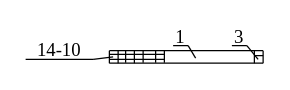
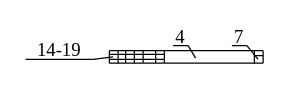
  <mxCell id="0" />
  <mxCell id="1" parent="0" />
  <mxCell id="2" value="" style="rounded=0;whiteSpace=wrap;html=1;fontSize=15;noLabel=1;fontColor=none;strokeColor=none;" vertex="1" parent="1"><mxGeometry x="138" y="22" width="11" height="16" as="geometry" /></mxCell>
  <mxCell id="3" value="" style="rounded=0;whiteSpace=wrap;html=1;fontSize=15;noLabel=1;fontColor=none;strokeColor=none;" parent="1" vertex="1"><mxGeometry x="184" y="22" width="14" height="16" as="geometry" /></mxCell>
  <mxCell id="4" value="" style="rounded=0;whiteSpace=wrap;html=1;fontSize=15;noLabel=1;fontColor=none;strokeColor=none;" parent="1" vertex="1"><mxGeometry x="25" y="33" width="45" height="16" as="geometry" /></mxCell>
  <mxCell id="5" value="" style="endArrow=none;html=1;fontSize=15;" parent="1" edge="1"><mxGeometry width="50" height="50" relative="1" as="geometry"><mxPoint x="87" y="50" as="sourcePoint" /><mxPoint x="87" y="40" as="targetPoint" /></mxGeometry></mxCell>
  <mxCell id="6" value="" style="endArrow=none;html=1;fontSize=15;" parent="1" edge="1"><mxGeometry width="50" height="50" relative="1" as="geometry"><mxPoint x="87" y="50" as="sourcePoint" /><mxPoint x="210" y="50" as="targetPoint" /></mxGeometry></mxCell>
  <mxCell id="7" value="" style="endArrow=none;html=1;fontSize=15;" parent="1" edge="1"><mxGeometry width="50" height="50" relative="1" as="geometry"><mxPoint x="210" y="50" as="sourcePoint" /><mxPoint x="210" y="40" as="targetPoint" /></mxGeometry></mxCell>
  <mxCell id="8" value="" style="endArrow=none;html=1;fontSize=15;" parent="1" edge="1"><mxGeometry width="50" height="50" relative="1" as="geometry"><mxPoint x="94" y="50" as="sourcePoint" /><mxPoint x="94" y="40" as="targetPoint" /></mxGeometry></mxCell>
  <mxCell id="9" value="" style="endArrow=none;html=1;fontSize=15;" parent="1" edge="1"><mxGeometry width="50" height="50" relative="1" as="geometry"><mxPoint x="100" y="49.67" as="sourcePoint" /><mxPoint x="100" y="40" as="targetPoint" /></mxGeometry></mxCell>
  <mxCell id="10" value="" style="endArrow=none;html=1;fontSize=15;" parent="1" edge="1"><mxGeometry width="50" height="50" relative="1" as="geometry"><mxPoint x="107" y="50" as="sourcePoint" /><mxPoint x="107" y="40" as="targetPoint" /></mxGeometry></mxCell>
  <mxCell id="11" value="" style="endArrow=none;html=1;fontSize=15;" parent="1" edge="1"><mxGeometry width="50" height="50" relative="1" as="geometry"><mxPoint x="114" y="49.67" as="sourcePoint" /><mxPoint x="114" y="40" as="targetPoint" /></mxGeometry></mxCell>
  <mxCell id="12" value="" style="endArrow=none;html=1;fontSize=15;" parent="1" edge="1"><mxGeometry width="50" height="50" relative="1" as="geometry"><mxPoint x="124" y="49.67" as="sourcePoint" /><mxPoint x="124" y="40" as="targetPoint" /></mxGeometry></mxCell>
  <mxCell id="13" value="" style="endArrow=none;html=1;fontSize=15;" parent="1" edge="1"><mxGeometry width="50" height="50" relative="1" as="geometry"><mxPoint x="131" y="49.67" as="sourcePoint" /><mxPoint x="131" y="40" as="targetPoint" /></mxGeometry></mxCell>
  <mxCell id="14" value="" style="endArrow=none;html=1;fontSize=15;" parent="1" edge="1"><mxGeometry width="50" height="50" relative="1" as="geometry"><mxPoint x="87" y="40" as="sourcePoint" /><mxPoint x="210" y="40" as="targetPoint" /></mxGeometry></mxCell>
  <mxCell id="15" value="" style="endArrow=none;html=1;fontSize=15;" parent="1" edge="1"><mxGeometry width="50" height="50" relative="1" as="geometry"><mxPoint x="203" y="50" as="sourcePoint" /><mxPoint x="203" y="40" as="targetPoint" /></mxGeometry></mxCell>
  <mxCell id="16" value="" style="endArrow=none;html=1;fontSize=15;" parent="1" edge="1"><mxGeometry width="50" height="50" relative="1" as="geometry"><mxPoint x="87" y="43" as="sourcePoint" /><mxPoint x="131" y="43" as="targetPoint" /></mxGeometry></mxCell>
  <mxCell id="17" value="" style="endArrow=none;html=1;fontSize=15;" parent="1" edge="1"><mxGeometry width="50" height="50" relative="1" as="geometry"><mxPoint x="87" y="47" as="sourcePoint" /><mxPoint x="131" y="47" as="targetPoint" /></mxGeometry></mxCell>
- <mxCell id="18" value="&lt;font face=&quot;Verdana&quot; style=&quot;font-size: 15px;&quot;&gt;14-10&lt;/font&gt;" style="text;html=1;strokeColor=none;fillColor=none;align=center;verticalAlign=middle;whiteSpace=wrap;rounded=0;fontSize=15;" parent="1" vertex="1"><mxGeometry x="20" y="31" width="54" height="16" as="geometry" /></mxCell>
+ <mxCell id="18" value="&lt;font face=&quot;Verdana&quot; style=&quot;font-size: 15px;&quot;&gt;14-19&lt;/font&gt;" style="text;html=1;strokeColor=none;fillColor=none;align=center;verticalAlign=middle;whiteSpace=wrap;rounded=0;fontSize=15;" parent="1" vertex="1"><mxGeometry x="20" y="31" width="54" height="16" as="geometry" /></mxCell>
  <mxCell id="19" value="" style="endArrow=none;html=1;fontSize=15;entryX=0;entryY=1;entryDx=0;entryDy=0;exitX=1;exitY=1;exitDx=0;exitDy=0;" parent="1" source="18" target="18" edge="1"><mxGeometry width="50" height="50" relative="1" as="geometry"><mxPoint x="-27" y="22" as="sourcePoint" /><mxPoint x="23" y="-28" as="targetPoint" /></mxGeometry></mxCell>
  <mxCell id="20" value="" style="endArrow=none;html=1;fontSize=15;entryX=1;entryY=1;entryDx=0;entryDy=0;" parent="1" target="18" edge="1"><mxGeometry width="50" height="50" relative="1" as="geometry"><mxPoint x="90" y="45" as="sourcePoint" /><mxPoint x="66" y="25" as="targetPoint" /></mxGeometry></mxCell>
  <mxCell id="21" value="" style="endArrow=none;html=1;fontSize=15;" parent="1" edge="1"><mxGeometry width="50" height="50" relative="1" as="geometry"><mxPoint x="203" y="44" as="sourcePoint" /><mxPoint x="210" y="44" as="targetPoint" /></mxGeometry></mxCell>
- <mxCell id="22" value="&lt;font face=&quot;Verdana&quot; style=&quot;font-size: 15px;&quot;&gt;3&lt;/font&gt;" style="text;html=1;strokeColor=none;fillColor=none;align=center;verticalAlign=middle;whiteSpace=wrap;rounded=0;fontSize=15;" parent="1" vertex="1"><mxGeometry x="185" y="20" width="12" height="16" as="geometry" /></mxCell>
+ <mxCell id="22" value="&lt;font face=&quot;Verdana&quot; style=&quot;font-size: 15px;&quot;&gt;7&lt;/font&gt;" style="text;html=1;strokeColor=none;fillColor=none;align=center;verticalAlign=middle;whiteSpace=wrap;rounded=0;fontSize=15;" parent="1" vertex="1"><mxGeometry x="185" y="20" width="12" height="16" as="geometry" /></mxCell>
  <mxCell id="23" value="" style="endArrow=none;html=1;fontSize=15;entryX=0;entryY=1;entryDx=0;entryDy=0;exitX=1;exitY=1;exitDx=0;exitDy=0;" parent="1" source="22" target="22" edge="1"><mxGeometry width="50" height="50" relative="1" as="geometry"><mxPoint x="78" y="2" as="sourcePoint" /><mxPoint x="128" y="-48" as="targetPoint" /></mxGeometry></mxCell>
  <mxCell id="24" value="" style="endArrow=none;html=1;fontSize=15;entryX=1;entryY=1;entryDx=0;entryDy=0;" parent="1" target="22" edge="1"><mxGeometry width="50" height="50" relative="1" as="geometry"><mxPoint x="206" y="47" as="sourcePoint" /><mxPoint x="171" y="5" as="targetPoint" /></mxGeometry></mxCell>
- <mxCell id="25" value="&lt;font face=&quot;Verdana&quot; style=&quot;font-size: 15px;&quot;&gt;1&lt;/font&gt;" style="text;html=1;strokeColor=none;fillColor=none;align=center;verticalAlign=middle;whiteSpace=wrap;rounded=0;fontSize=15;" parent="1" vertex="1"><mxGeometry x="138" y="20" width="12" height="16" as="geometry" /></mxCell>
+ <mxCell id="25" value="&lt;font face=&quot;Verdana&quot; style=&quot;font-size: 15px;&quot;&gt;4&lt;/font&gt;" style="text;html=1;strokeColor=none;fillColor=none;align=center;verticalAlign=middle;whiteSpace=wrap;rounded=0;fontSize=15;" parent="1" vertex="1"><mxGeometry x="138" y="20" width="12" height="16" as="geometry" /></mxCell>
  <mxCell id="26" value="" style="endArrow=none;html=1;fontSize=15;entryX=0;entryY=1;entryDx=0;entryDy=0;exitX=1;exitY=1;exitDx=0;exitDy=0;" parent="1" source="25" target="25" edge="1"><mxGeometry width="50" height="50" relative="1" as="geometry"><mxPoint x="31" y="2" as="sourcePoint" /><mxPoint x="81" y="-48" as="targetPoint" /></mxGeometry></mxCell>
  <mxCell id="27" value="" style="endArrow=none;html=1;fontSize=15;entryX=1;entryY=1;entryDx=0;entryDy=0;" parent="1" target="25" edge="1"><mxGeometry width="50" height="50" relative="1" as="geometry"><mxPoint x="156" y="46" as="sourcePoint" /><mxPoint x="124" y="5" as="targetPoint" /></mxGeometry></mxCell>
